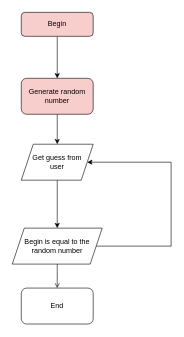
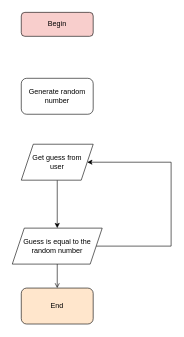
  <mxCell id="0" />
  <mxCell id="1" parent="0" />
- <mxCell id="2" value="" style="edgeStyle=orthogonalEdgeStyle;rounded=0;orthogonalLoop=1;jettySize=auto;html=1;" edge="1" parent="1" source="3" target="5"><mxGeometry relative="1" as="geometry" /></mxCell>
  <mxCell id="3" value="Begin" style="rounded=1;whiteSpace=wrap;html=1;fontSize=12;glass=0;strokeWidth=1;shadow=0;fillColor=#f8cecc;" parent="1" vertex="1"><mxGeometry x="35" y="20" width="120" height="40" as="geometry" /></mxCell>
- <mxCell id="4" value="" style="edgeStyle=orthogonalEdgeStyle;rounded=0;orthogonalLoop=1;jettySize=auto;html=1;" edge="1" parent="1" source="5" target="7"><mxGeometry relative="1" as="geometry" /></mxCell>
- <mxCell id="5" value="Generate random number" style="whiteSpace=wrap;html=1;rounded=1;glass=0;strokeWidth=1;shadow=0;fillColor=#f8cecc;" vertex="1" parent="1"><mxGeometry x="35" y="130" width="120" height="60" as="geometry" /></mxCell>
+ <mxCell id="5" value="Generate random number" style="whiteSpace=wrap;html=1;rounded=1;glass=0;strokeWidth=1;shadow=0;" vertex="1" parent="1"><mxGeometry x="35" y="130" width="120" height="60" as="geometry" /></mxCell>
  <mxCell id="6" value="" style="edgeStyle=orthogonalEdgeStyle;rounded=0;orthogonalLoop=1;jettySize=auto;html=1;" edge="1" parent="1" source="7" target="10"><mxGeometry relative="1" as="geometry" /></mxCell>
  <mxCell id="7" value="&lt;div&gt;Get guess from&lt;/div&gt;&lt;div&gt;user&lt;br&gt;&lt;/div&gt;" style="shape=parallelogram;perimeter=parallelogramPerimeter;whiteSpace=wrap;html=1;fixedSize=1;" vertex="1" parent="1"><mxGeometry x="35" y="240" width="120" height="60" as="geometry" /></mxCell>
  <mxCell id="8" value="" style="edgeStyle=orthogonalEdgeStyle;rounded=0;orthogonalLoop=1;jettySize=auto;html=1;endArrow=open;" edge="1" parent="1" source="10" target="11"><mxGeometry relative="1" as="geometry" /></mxCell>
  <mxCell id="9" style="edgeStyle=orthogonalEdgeStyle;rounded=0;orthogonalLoop=1;jettySize=auto;html=1;exitX=1;exitY=0.5;exitDx=0;exitDy=0;entryX=1;entryY=0.5;entryDx=0;entryDy=0;" edge="1" parent="1" source="10" target="7"><mxGeometry relative="1" as="geometry"><Array as="points"><mxPoint x="285" y="410" /><mxPoint x="285" y="270" /></Array></mxGeometry></mxCell>
- <mxCell id="10" value="Begin is equal to the random number" style="shape=parallelogram;perimeter=parallelogramPerimeter;whiteSpace=wrap;html=1;fixedSize=1;" vertex="1" parent="1"><mxGeometry x="20" y="380" width="150" height="60" as="geometry" /></mxCell>
- <mxCell id="11" value="End" style="rounded=1;whiteSpace=wrap;html=1;" vertex="1" parent="1"><mxGeometry x="35" y="480" width="120" height="60" as="geometry" /></mxCell>
+ <mxCell id="10" value="Guess is equal to the random number" style="shape=parallelogram;perimeter=parallelogramPerimeter;whiteSpace=wrap;html=1;fixedSize=1;" vertex="1" parent="1"><mxGeometry x="20" y="380" width="150" height="60" as="geometry" /></mxCell>
+ <mxCell id="11" value="End" style="rounded=1;whiteSpace=wrap;html=1;fillColor=#ffe6cc;" vertex="1" parent="1"><mxGeometry x="35" y="480" width="120" height="60" as="geometry" /></mxCell>
